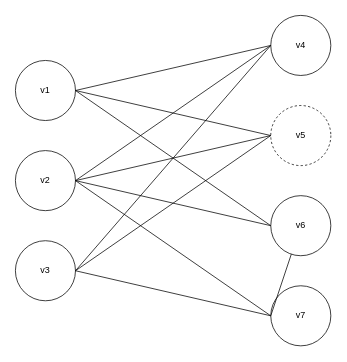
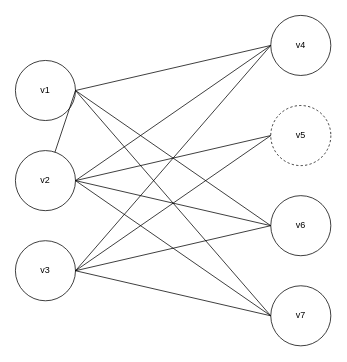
  <mxCell id="0" />
  <mxCell id="1" parent="0" />
  <mxCell id="2" value="v1" style="ellipse;whiteSpace=wrap;html=1;" vertex="1" parent="1"><mxGeometry x="20" y="80" width="80" height="80" as="geometry" /></mxCell>
  <mxCell id="3" value="v2" style="ellipse;whiteSpace=wrap;html=1;" vertex="1" parent="1"><mxGeometry x="20" y="200" width="80" height="80" as="geometry" /></mxCell>
  <mxCell id="4" value="v3" style="ellipse;whiteSpace=wrap;html=1;" vertex="1" parent="1"><mxGeometry x="20" y="320" width="80" height="80" as="geometry" /></mxCell>
  <mxCell id="5" value="v4" style="ellipse;whiteSpace=wrap;html=1;" vertex="1" parent="1"><mxGeometry x="360" y="20" width="80" height="80" as="geometry" /></mxCell>
  <mxCell id="6" value="v5" style="ellipse;whiteSpace=wrap;html=1;dashed=1;" vertex="1" parent="1"><mxGeometry x="360" y="140" width="80" height="80" as="geometry" /></mxCell>
  <mxCell id="7" value="v6" style="ellipse;whiteSpace=wrap;html=1;" vertex="1" parent="1"><mxGeometry x="360" y="260" width="80" height="80" as="geometry" /></mxCell>
- <mxCell id="8" value="" style="endArrow=none;html=1;exitX=1;exitY=0.5;exitDx=0;exitDy=0;entryX=0;entryY=0.5;entryDx=0;entryDy=0;" edge="1" parent="1" source="2" target="6"><mxGeometry width="50" height="50" relative="1" as="geometry"><mxPoint x="280" y="310" as="sourcePoint" /><mxPoint x="330" y="260" as="targetPoint" /></mxGeometry></mxCell>
+ <mxCell id="8" value="" style="endArrow=none;html=1;exitX=1;exitY=0.5;exitDx=0;exitDy=0;" edge="1" parent="1" source="2" target="3"><mxGeometry width="50" height="50" relative="1" as="geometry"><mxPoint x="280" y="310" as="sourcePoint" /><mxPoint x="330" y="260" as="targetPoint" /></mxGeometry></mxCell>
  <mxCell id="9" value="" style="endArrow=none;html=1;exitX=1;exitY=0.5;exitDx=0;exitDy=0;entryX=0;entryY=0.5;entryDx=0;entryDy=0;" edge="1" parent="1" source="3" target="6"><mxGeometry width="50" height="50" relative="1" as="geometry"><mxPoint x="280" y="310" as="sourcePoint" /><mxPoint x="330" y="260" as="targetPoint" /></mxGeometry></mxCell>
  <mxCell id="10" value="" style="endArrow=none;html=1;exitX=1;exitY=0.5;exitDx=0;exitDy=0;entryX=0;entryY=0.5;entryDx=0;entryDy=0;" edge="1" parent="1" source="4" target="6"><mxGeometry width="50" height="50" relative="1" as="geometry"><mxPoint x="280" y="310" as="sourcePoint" /><mxPoint x="330" y="260" as="targetPoint" /></mxGeometry></mxCell>
+ <mxCell id="11" value="" style="endArrow=none;html=1;exitX=1;exitY=0.5;exitDx=0;exitDy=0;entryX=0;entryY=0.5;entryDx=0;entryDy=0;" edge="1" parent="1" source="4" target="7"><mxGeometry width="50" height="50" relative="1" as="geometry"><mxPoint x="280" y="310" as="sourcePoint" /><mxPoint x="330" y="260" as="targetPoint" /></mxGeometry></mxCell>
  <mxCell id="12" value="" style="endArrow=none;html=1;exitX=1;exitY=0.5;exitDx=0;exitDy=0;entryX=0;entryY=0.5;entryDx=0;entryDy=0;" edge="1" parent="1" source="3" target="7"><mxGeometry width="50" height="50" relative="1" as="geometry"><mxPoint x="280" y="310" as="sourcePoint" /><mxPoint x="330" y="260" as="targetPoint" /></mxGeometry></mxCell>
  <mxCell id="13" value="" style="endArrow=none;html=1;exitX=1;exitY=0.5;exitDx=0;exitDy=0;entryX=0;entryY=0.5;entryDx=0;entryDy=0;" edge="1" parent="1" source="2" target="5"><mxGeometry width="50" height="50" relative="1" as="geometry"><mxPoint x="180" y="130" as="sourcePoint" /><mxPoint x="230" y="80" as="targetPoint" /></mxGeometry></mxCell>
  <mxCell id="14" value="" style="endArrow=none;html=1;exitX=1;exitY=0.5;exitDx=0;exitDy=0;entryX=0;entryY=0.5;entryDx=0;entryDy=0;" edge="1" parent="1" source="3" target="5"><mxGeometry width="50" height="50" relative="1" as="geometry"><mxPoint x="290" y="240" as="sourcePoint" /><mxPoint x="340" y="190" as="targetPoint" /></mxGeometry></mxCell>
  <mxCell id="15" value="" style="endArrow=none;html=1;exitX=1;exitY=0.5;exitDx=0;exitDy=0;entryX=0;entryY=0.5;entryDx=0;entryDy=0;" edge="1" parent="1" source="4" target="5"><mxGeometry width="50" height="50" relative="1" as="geometry"><mxPoint x="290" y="240" as="sourcePoint" /><mxPoint x="340" y="190" as="targetPoint" /></mxGeometry></mxCell>
  <mxCell id="16" value="" style="endArrow=none;html=1;entryX=0;entryY=0.5;entryDx=0;entryDy=0;exitX=1;exitY=0.5;exitDx=0;exitDy=0;" edge="1" parent="1" source="2" target="7"><mxGeometry width="50" height="50" relative="1" as="geometry"><mxPoint x="290" y="240" as="sourcePoint" /><mxPoint x="340" y="190" as="targetPoint" /></mxGeometry></mxCell>
  <mxCell id="17" value="v7&lt;br&gt;" style="ellipse;whiteSpace=wrap;html=1;" vertex="1" parent="1"><mxGeometry x="360" y="380" width="80" height="80" as="geometry" /></mxCell>
  <mxCell id="18" value="" style="endArrow=none;html=1;exitX=1;exitY=0.5;exitDx=0;exitDy=0;entryX=0;entryY=0.5;entryDx=0;entryDy=0;" edge="1" parent="1" source="4" target="17"><mxGeometry width="50" height="50" relative="1" as="geometry"><mxPoint x="100" y="450" as="sourcePoint" /><mxPoint x="150" y="400" as="targetPoint" /></mxGeometry></mxCell>
  <mxCell id="19" value="" style="endArrow=none;html=1;exitX=0;exitY=0.5;exitDx=0;exitDy=0;entryX=1;entryY=0.5;entryDx=0;entryDy=0;" edge="1" parent="1" source="17" target="3"><mxGeometry width="50" height="50" relative="1" as="geometry"><mxPoint x="100" y="550" as="sourcePoint" /><mxPoint x="150" y="500" as="targetPoint" /></mxGeometry></mxCell>
- <mxCell id="20" value="" style="endArrow=none;html=1;exitX=0;exitY=0.5;exitDx=0;exitDy=0;" edge="1" parent="1" source="17" target="7"><mxGeometry width="50" height="50" relative="1" as="geometry"><mxPoint x="80" y="500" as="sourcePoint" /><mxPoint x="130" y="450" as="targetPoint" /></mxGeometry></mxCell>
+ <mxCell id="20" value="" style="endArrow=none;html=1;entryX=1;entryY=0.5;entryDx=0;entryDy=0;exitX=0;exitY=0.5;exitDx=0;exitDy=0;" edge="1" parent="1" source="17" target="2"><mxGeometry width="50" height="50" relative="1" as="geometry"><mxPoint x="80" y="500" as="sourcePoint" /><mxPoint x="130" y="450" as="targetPoint" /></mxGeometry></mxCell>
